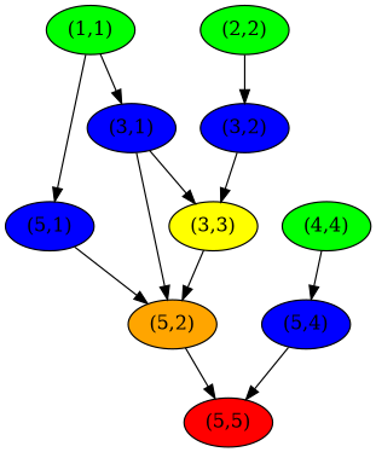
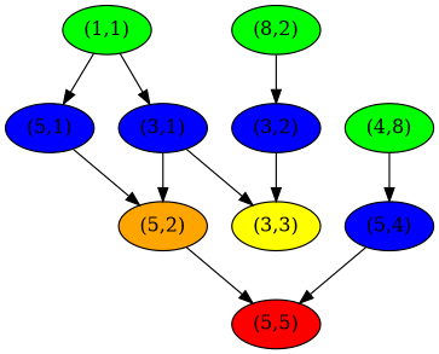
  digraph {
    node [fillcolor=blue style=filled]
    n1 [fillcolor=green label="(1,1)"]
    n2 [label="(3,1)"]
    n3 [label="(5,1)"]
    n4 [fillcolor=yellow label="(3,3)"]
    n5 [fillcolor=orange label="(5,2)"]
    n6 [fillcolor=red label="(5,5)"]
-   n7 [fillcolor=green label="(2,2)"]
+   n7 [fillcolor=green label="(8,2)"]
    n8 [label="(3,2)"]
-   n9 [fillcolor=green label="(4,4)"]
+   n9 [fillcolor=green label="(4,8)"]
    n10 [label="(5,4)"]
    n1 -> n2
    n1 -> n3
    n2 -> n4
    n2 -> n5
    n3 -> n5
-   n4 -> n5
    n5 -> n6
    n7 -> n8
    n8 -> n4
    n9 -> n10
    n10 -> n6
  }
